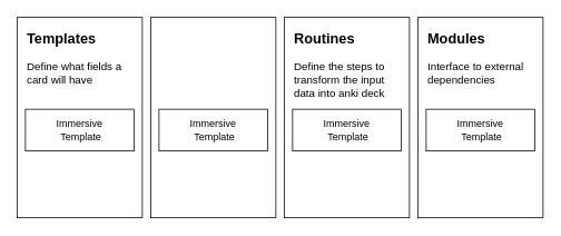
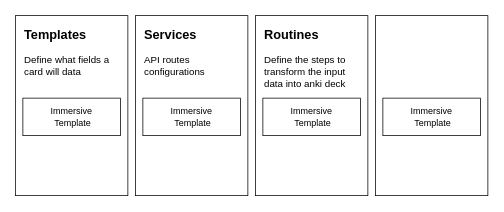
  <mxCell id="0" />
  <mxCell id="1" parent="0" />
  <mxCell id="2" value="" style="rounded=0;whiteSpace=wrap;html=1;" parent="1" vertex="1"><mxGeometry x="20" y="20" width="150" height="240" as="geometry" /></mxCell>
- <mxCell id="3" value="&lt;h1 style=&quot;margin-top: 0px; font-size: 17px;&quot;&gt;&lt;span style=&quot;background-color: initial;&quot;&gt;&lt;font style=&quot;font-size: 17px;&quot;&gt;Templates&lt;/font&gt;&lt;/span&gt;&lt;/h1&gt;&lt;h1 style=&quot;margin-top: 0px; margin-bottom: 1.08px; line-height: 50%;&quot;&gt;&lt;span style=&quot;background-color: initial; font-weight: normal;&quot;&gt;&lt;font style=&quot;font-size: 13px;&quot;&gt;Define what fields a card will have&lt;/font&gt;&lt;/span&gt;&lt;br&gt;&lt;/h1&gt;" style="text;html=1;whiteSpace=wrap;overflow=hidden;rounded=0;" parent="1" vertex="1"><mxGeometry x="30" y="30" width="130" height="90" as="geometry" /></mxCell>
+ <mxCell id="3" value="&lt;h1 style=&quot;margin-top: 0px; font-size: 17px;&quot;&gt;&lt;span style=&quot;background-color: initial;&quot;&gt;&lt;font style=&quot;font-size: 17px;&quot;&gt;Templates&lt;/font&gt;&lt;/span&gt;&lt;/h1&gt;&lt;h1 style=&quot;margin-top: 0px; margin-bottom: 1.08px; line-height: 50%;&quot;&gt;&lt;span style=&quot;background-color: initial; font-weight: normal;&quot;&gt;&lt;font style=&quot;font-size: 13px;&quot;&gt;Define what fields a card will data&lt;/font&gt;&lt;/span&gt;&lt;br&gt;&lt;/h1&gt;" style="text;html=1;whiteSpace=wrap;overflow=hidden;rounded=0;" parent="1" vertex="1"><mxGeometry x="30" y="30" width="130" height="90" as="geometry" /></mxCell>
  <mxCell id="4" value="Immersive&lt;div&gt;&amp;nbsp;Template&lt;/div&gt;" style="html=1;whiteSpace=wrap;align=center;" parent="1" vertex="1"><mxGeometry x="30" y="130" width="130" height="50" as="geometry" /></mxCell>
  <mxCell id="5" value="" style="rounded=0;whiteSpace=wrap;html=1;" parent="1" vertex="1"><mxGeometry x="180" y="20" width="150" height="240" as="geometry" /></mxCell>
+ <mxCell id="6" value="&lt;h1 style=&quot;margin-top: 0px; font-size: 17px;&quot;&gt;&lt;span style=&quot;background-color: initial;&quot;&gt;Services&lt;/span&gt;&lt;/h1&gt;&lt;h1 style=&quot;margin-top: 0px; margin-bottom: 1.08px; line-height: 12px;&quot;&gt;&lt;span style=&quot;background-color: initial; font-weight: normal;&quot;&gt;&lt;font style=&quot;font-size: 13px;&quot;&gt;API routes configurations&lt;/font&gt;&lt;/span&gt;&lt;/h1&gt;" style="text;html=1;whiteSpace=wrap;overflow=hidden;rounded=0;" parent="1" vertex="1"><mxGeometry x="190" y="30" width="130" height="90" as="geometry" /></mxCell>
  <mxCell id="7" value="Immersive&lt;div&gt;&amp;nbsp;Template&lt;/div&gt;" style="html=1;whiteSpace=wrap;align=center;" parent="1" vertex="1"><mxGeometry x="190" y="130" width="130" height="50" as="geometry" /></mxCell>
  <mxCell id="8" value="" style="rounded=0;whiteSpace=wrap;html=1;" parent="1" vertex="1"><mxGeometry x="340" y="20" width="150" height="240" as="geometry" /></mxCell>
  <mxCell id="9" value="&lt;h1 style=&quot;margin-top: 0px; font-size: 17px;&quot;&gt;&lt;span style=&quot;background-color: initial;&quot;&gt;Routines&lt;/span&gt;&lt;/h1&gt;&lt;h1 style=&quot;margin-top: 0px; margin-bottom: 1.08px; line-height: 12px;&quot;&gt;&lt;span style=&quot;background-color: initial; font-weight: normal;&quot;&gt;&lt;font style=&quot;font-size: 13px;&quot;&gt;Define the steps to transform the input data into anki deck&amp;nbsp;&lt;/font&gt;&lt;/span&gt;&lt;/h1&gt;" style="text;html=1;whiteSpace=wrap;overflow=hidden;rounded=0;" parent="1" vertex="1"><mxGeometry x="350" y="30" width="130" height="90" as="geometry" /></mxCell>
  <mxCell id="10" value="Immersive&lt;div&gt;&amp;nbsp;Template&lt;/div&gt;" style="html=1;whiteSpace=wrap;align=center;" parent="1" vertex="1"><mxGeometry x="350" y="130" width="130" height="50" as="geometry" /></mxCell>
  <mxCell id="11" value="" style="rounded=0;whiteSpace=wrap;html=1;" parent="1" vertex="1"><mxGeometry x="500" y="20" width="150" height="240" as="geometry" /></mxCell>
- <mxCell id="12" value="&lt;h1 style=&quot;margin-top: 0px; font-size: 17px;&quot;&gt;&lt;span style=&quot;background-color: initial;&quot;&gt;&lt;font style=&quot;font-size: 17px;&quot;&gt;Modules&lt;/font&gt;&lt;/span&gt;&lt;/h1&gt;&lt;h1 style=&quot;margin-top: 0px; margin-bottom: 1.08px; line-height: 50%;&quot;&gt;&lt;span style=&quot;background-color: initial; font-weight: normal;&quot;&gt;&lt;font style=&quot;font-size: 13px;&quot;&gt;Interface to external dependencies&lt;/font&gt;&lt;/span&gt;&lt;br&gt;&lt;/h1&gt;" style="text;html=1;whiteSpace=wrap;overflow=hidden;rounded=0;" parent="1" vertex="1"><mxGeometry x="510" y="30" width="130" height="90" as="geometry" /></mxCell>
  <mxCell id="13" value="Immersive&lt;div&gt;&amp;nbsp;Template&lt;/div&gt;" style="html=1;whiteSpace=wrap;align=center;" parent="1" vertex="1"><mxGeometry x="510" y="130" width="130" height="50" as="geometry" /></mxCell>
